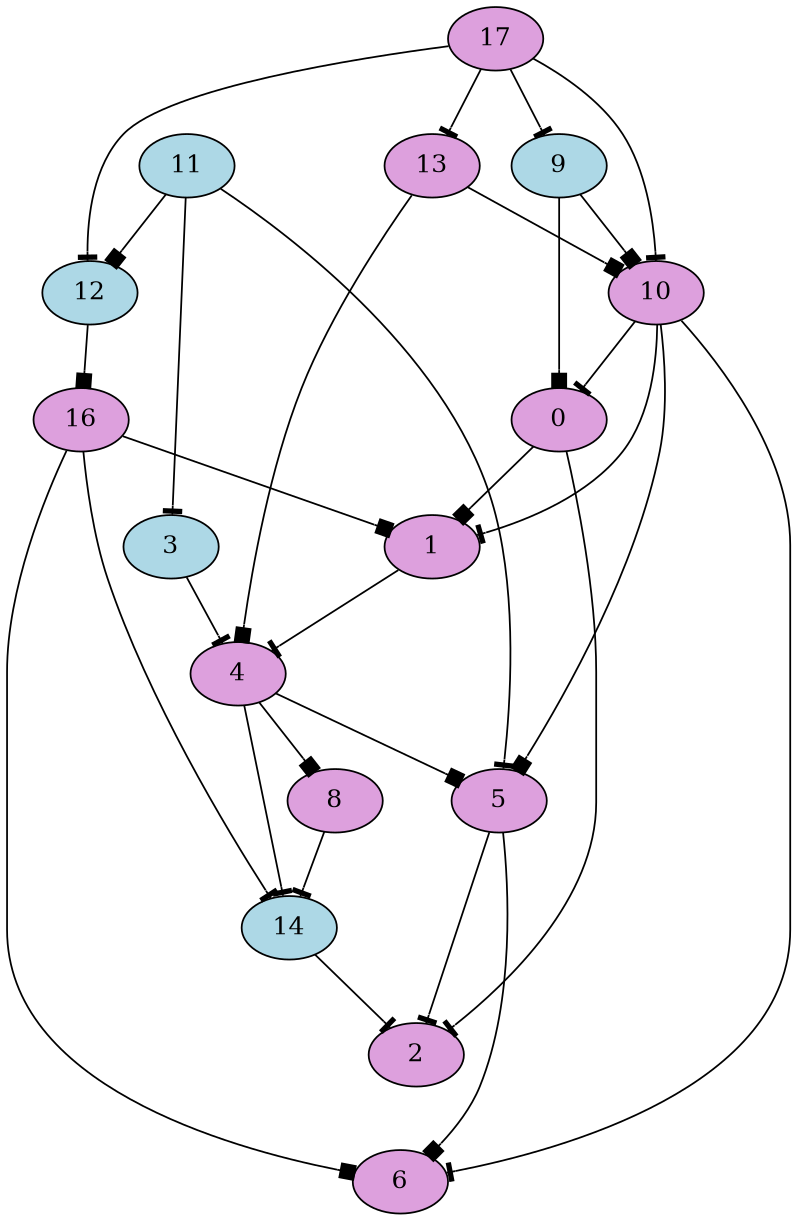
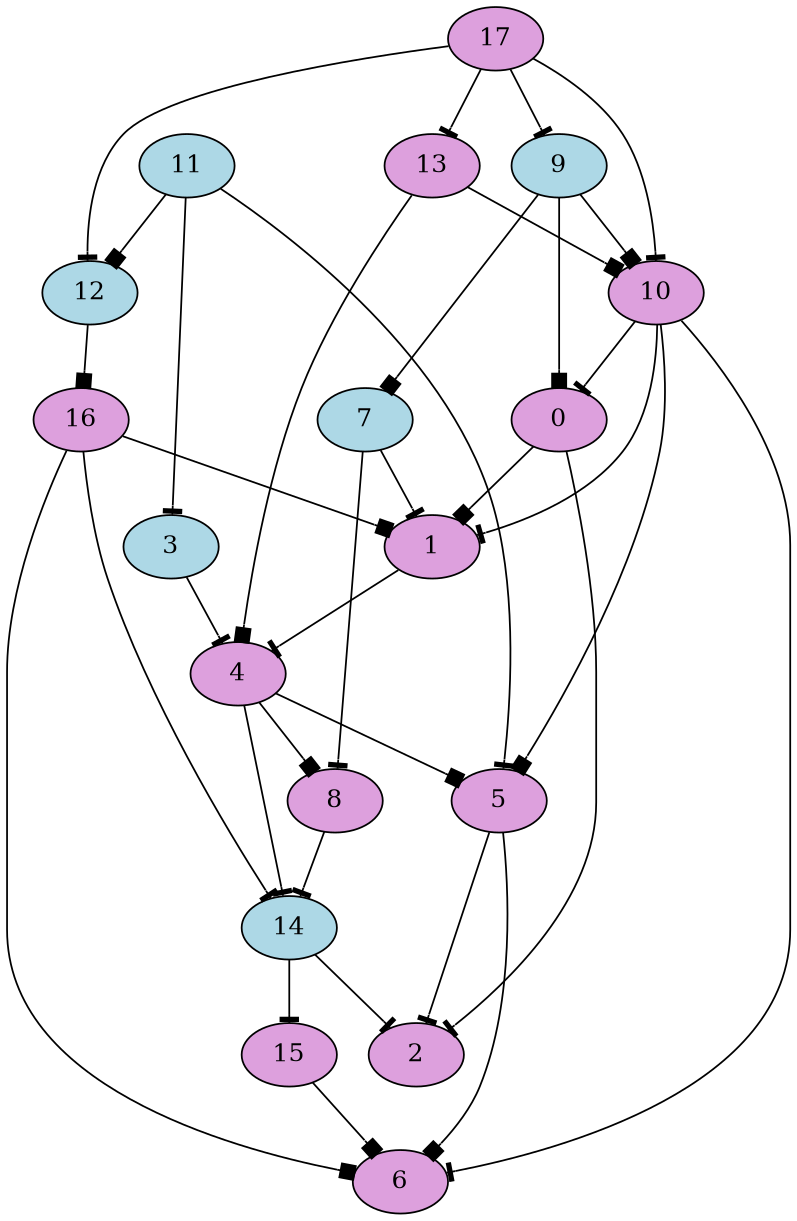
  strict digraph {
    node [fillcolor=plum style=filled]
    edge [arrowhead=tee]
    0
    1
    2
    4
    5
    8
    14 [fillcolor=lightblue]
    6
+   15
    3 [fillcolor=lightblue]
+   7 [fillcolor=lightblue]
    9 [fillcolor=lightblue]
    10
    11 [fillcolor=lightblue]
    12 [fillcolor=lightblue]
    16
    13
    17
    0 -> 1 [arrowhead=box]
    0 -> 2
    1 -> 4
    4 -> 5 [arrowhead=box]
    4 -> 8 [arrowhead=box]
    4 -> 14
    5 -> 2
    5 -> 6 [arrowhead=box]
    8 -> 14
    14 -> 2
+   14 -> 15
+   15 -> 6 [arrowhead=box]
    3 -> 4
+   7 -> 1
+   7 -> 8
    9 -> 0 [arrowhead=box]
+   9 -> 7 [arrowhead=box]
    9 -> 10 [arrowhead=box]
    10 -> 0
    10 -> 1
    10 -> 5 [arrowhead=box]
    10 -> 6
    11 -> 5
    11 -> 3
    11 -> 12 [arrowhead=box]
    12 -> 16 [arrowhead=box]
    16 -> 1 [arrowhead=box]
    16 -> 14
    16 -> 6 [arrowhead=box]
    13 -> 4 [arrowhead=box]
    13 -> 10 [arrowhead=box]
    17 -> 9
    17 -> 10
    17 -> 12
    17 -> 13
  }
